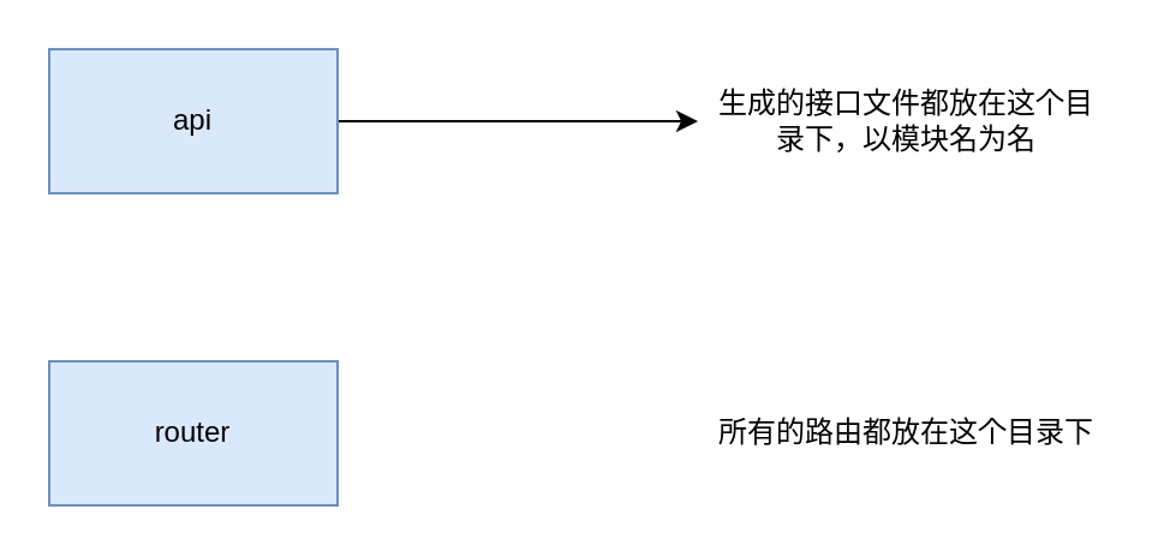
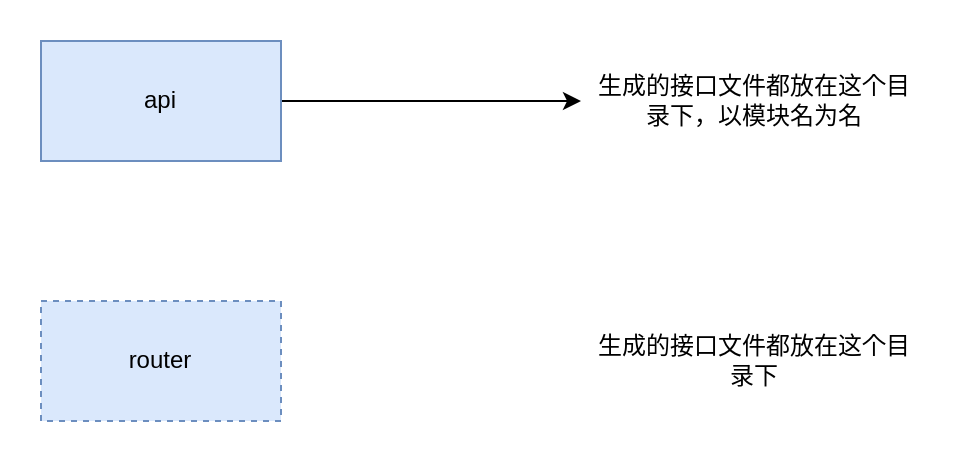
  <mxCell id="0" />
  <mxCell id="1" parent="0" />
  <mxCell id="2" value="" style="edgeStyle=orthogonalEdgeStyle;rounded=0;orthogonalLoop=1;jettySize=auto;html=1;" edge="1" parent="1" source="3"><mxGeometry relative="1" as="geometry"><mxPoint x="290" y="50" as="targetPoint" /></mxGeometry></mxCell>
  <mxCell id="3" value="api" style="rounded=0;whiteSpace=wrap;html=1;fillColor=#dae8fc;strokeColor=#6c8ebf;" vertex="1" parent="1"><mxGeometry x="20" y="20" width="120" height="60" as="geometry" /></mxCell>
  <mxCell id="4" value="生成的接口文件都放在这个目录下，以模块名为名" style="text;html=1;strokeColor=none;fillColor=none;align=center;verticalAlign=middle;whiteSpace=wrap;rounded=0;" vertex="1" parent="1"><mxGeometry x="294" y="25" width="166" height="50" as="geometry" /></mxCell>
- <mxCell id="5" value="router" style="rounded=0;whiteSpace=wrap;html=1;fillColor=#dae8fc;strokeColor=#6c8ebf;" vertex="1" parent="1"><mxGeometry x="20" y="150" width="120" height="60" as="geometry" /></mxCell>
- <mxCell id="6" value="所有的路由都放在这个目录下" style="text;html=1;strokeColor=none;fillColor=none;align=center;verticalAlign=middle;whiteSpace=wrap;rounded=0;" vertex="1" parent="1"><mxGeometry x="294" y="155" width="166" height="50" as="geometry" /></mxCell>
+ <mxCell id="5" value="router" style="rounded=0;whiteSpace=wrap;html=1;fillColor=#dae8fc;strokeColor=#6c8ebf;dashed=1;" vertex="1" parent="1"><mxGeometry x="20" y="150" width="120" height="60" as="geometry" /></mxCell>
+ <mxCell id="6" value="生成的接口文件都放在这个目录下" style="text;html=1;strokeColor=none;fillColor=none;align=center;verticalAlign=middle;whiteSpace=wrap;rounded=0;" vertex="1" parent="1"><mxGeometry x="294" y="155" width="166" height="50" as="geometry" /></mxCell>
